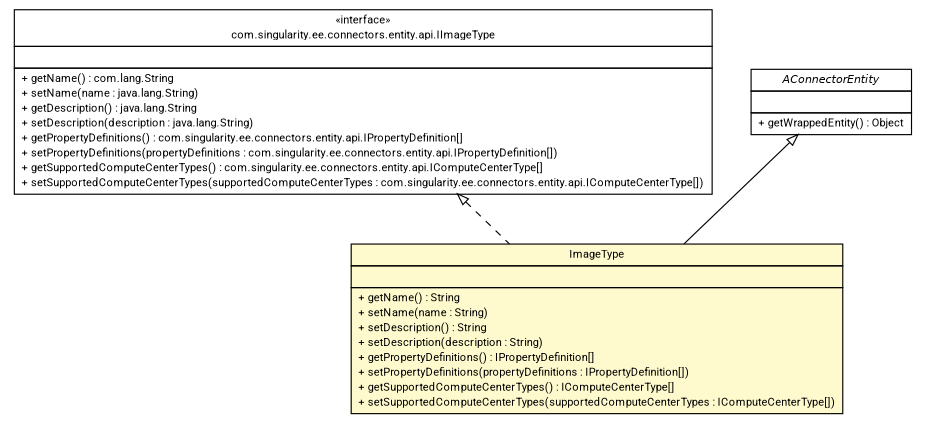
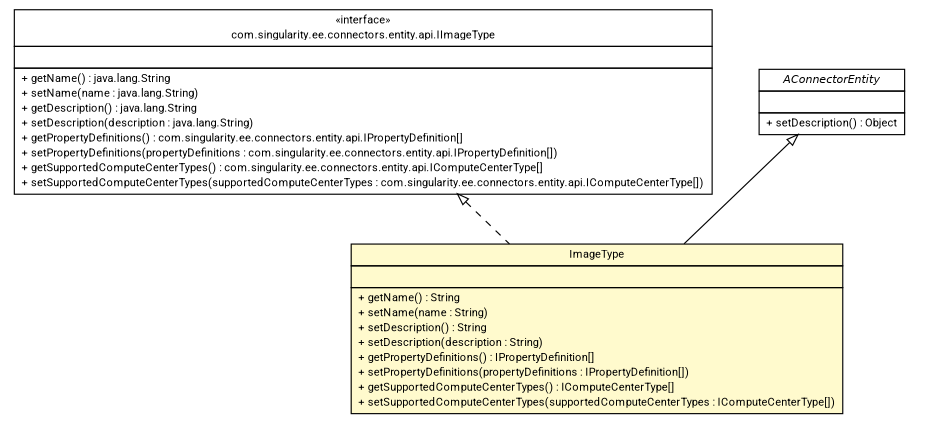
  digraph {
    fontname=Roboto
    nodesep=0.25
    ranksep=0.5
    node [fontcolor=black fontname=Roboto fontsize=10.0 shape=plaintext]
    edge [arrowtail=empty dir=back fontname=Roboto fontsize=10 headport=p labelfontname=Helvetica labelfontsize=10 tailport=p]
-   n1 [label=<<table title="com.singularity.ee.connectors.entity.api.IImageType" border="0" cellborder="1" cellspacing="0" cellpadding="2" port="p" href="../api/IImageType.html"> 		<tr><td><table border="0" cellspacing="0" cellpadding="1"> <tr><td align="center" balign="center"> &#171;interface&#187; </td></tr> <tr><td align="center" balign="center"> com.singularity.ee.connectors.entity.api.IImageType </td></tr> 		</table></td></tr> 		<tr><td><table border="0" cellspacing="0" cellpadding="1"> <tr><td align="left" balign="left">  </td></tr> 		</table></td></tr> 		<tr><td><table border="0" cellspacing="0" cellpadding="1"> <tr><td align="left" balign="left"> + getName() : com.lang.String </td></tr> <tr><td align="left" balign="left"> + setName(name : java.lang.String) </td></tr> <tr><td align="left" balign="left"> + getDescription() : java.lang.String </td></tr> <tr><td align="left" balign="left"> + setDescription(description : java.lang.String) </td></tr> <tr><td align="left" balign="left"> + getPropertyDefinitions() : com.singularity.ee.connectors.entity.api.IPropertyDefinition[] </td></tr> <tr><td align="left" balign="left"> + setPropertyDefinitions(propertyDefinitions : com.singularity.ee.connectors.entity.api.IPropertyDefinition[]) </td></tr> <tr><td align="left" balign="left"> + getSupportedComputeCenterTypes() : com.singularity.ee.connectors.entity.api.IComputeCenterType[] </td></tr> <tr><td align="left" balign="left"> + setSupportedComputeCenterTypes(supportedComputeCenterTypes : com.singularity.ee.connectors.entity.api.IComputeCenterType[]) </td></tr> 		</table></td></tr> 		</table>>]
+   n1 [label=<<table title="com.singularity.ee.connectors.entity.api.IImageType" border="0" cellborder="1" cellspacing="0" cellpadding="2" port="p" href="../api/IImageType.html"> 		<tr><td><table border="0" cellspacing="0" cellpadding="1"> <tr><td align="center" balign="center"> &#171;interface&#187; </td></tr> <tr><td align="center" balign="center"> com.singularity.ee.connectors.entity.api.IImageType </td></tr> 		</table></td></tr> 		<tr><td><table border="0" cellspacing="0" cellpadding="1"> <tr><td align="left" balign="left">  </td></tr> 		</table></td></tr> 		<tr><td><table border="0" cellspacing="0" cellpadding="1"> <tr><td align="left" balign="left"> + getName() : java.lang.String </td></tr> <tr><td align="left" balign="left"> + setName(name : java.lang.String) </td></tr> <tr><td align="left" balign="left"> + getDescription() : java.lang.String </td></tr> <tr><td align="left" balign="left"> + setDescription(description : java.lang.String) </td></tr> <tr><td align="left" balign="left"> + getPropertyDefinitions() : com.singularity.ee.connectors.entity.api.IPropertyDefinition[] </td></tr> <tr><td align="left" balign="left"> + setPropertyDefinitions(propertyDefinitions : com.singularity.ee.connectors.entity.api.IPropertyDefinition[]) </td></tr> <tr><td align="left" balign="left"> + getSupportedComputeCenterTypes() : com.singularity.ee.connectors.entity.api.IComputeCenterType[] </td></tr> <tr><td align="left" balign="left"> + setSupportedComputeCenterTypes(supportedComputeCenterTypes : com.singularity.ee.connectors.entity.api.IComputeCenterType[]) </td></tr> 		</table></td></tr> 		</table>>]
    n2 [label=<<table title="com.singularity.ee.connectors.entity.impl.ImageType" border="0" cellborder="1" cellspacing="0" cellpadding="2" port="p" bgcolor="lemonChiffon" href="./ImageType.html"> 		<tr><td><table border="0" cellspacing="0" cellpadding="1"> <tr><td align="center" balign="center"> ImageType </td></tr> 		</table></td></tr> 		<tr><td><table border="0" cellspacing="0" cellpadding="1"> <tr><td align="left" balign="left">  </td></tr> 		</table></td></tr> 		<tr><td><table border="0" cellspacing="0" cellpadding="1"> <tr><td align="left" balign="left"> + getName() : String </td></tr> <tr><td align="left" balign="left"> + setName(name : String) </td></tr> <tr><td align="left" balign="left"> + setDescription() : String </td></tr> <tr><td align="left" balign="left"> + setDescription(description : String) </td></tr> <tr><td align="left" balign="left"> + getPropertyDefinitions() : IPropertyDefinition[] </td></tr> <tr><td align="left" balign="left"> + setPropertyDefinitions(propertyDefinitions : IPropertyDefinition[]) </td></tr> <tr><td align="left" balign="left"> + getSupportedComputeCenterTypes() : IComputeCenterType[] </td></tr> <tr><td align="left" balign="left"> + setSupportedComputeCenterTypes(supportedComputeCenterTypes : IComputeCenterType[]) </td></tr> 		</table></td></tr> 		</table>>]
-   n3 [label=<<table title="com.singularity.ee.connectors.entity.impl.AConnectorEntity" border="0" cellborder="1" cellspacing="0" cellpadding="2" port="p" href="./AConnectorEntity.html"> 		<tr><td><table border="0" cellspacing="0" cellpadding="1"> <tr><td align="center" balign="center"><font face="Helvetica-Oblique"> AConnectorEntity </font></td></tr> 		</table></td></tr> 		<tr><td><table border="0" cellspacing="0" cellpadding="1"> <tr><td align="left" balign="left">  </td></tr> 		</table></td></tr> 		<tr><td><table border="0" cellspacing="0" cellpadding="1"> <tr><td align="left" balign="left"> + getWrappedEntity() : Object </td></tr> 		</table></td></tr> 		</table>>]
+   n3 [label=<<table title="com.singularity.ee.connectors.entity.impl.AConnectorEntity" border="0" cellborder="1" cellspacing="0" cellpadding="2" port="p" href="./AConnectorEntity.html"> 		<tr><td><table border="0" cellspacing="0" cellpadding="1"> <tr><td align="center" balign="center"><font face="Helvetica-Oblique"> AConnectorEntity </font></td></tr> 		</table></td></tr> 		<tr><td><table border="0" cellspacing="0" cellpadding="1"> <tr><td align="left" balign="left">  </td></tr> 		</table></td></tr> 		<tr><td><table border="0" cellspacing="0" cellpadding="1"> <tr><td align="left" balign="left"> + setDescription() : Object </td></tr> 		</table></td></tr> 		</table>>]
    n1 -> n2 [style=dashed]
    n3 -> n2
  }
